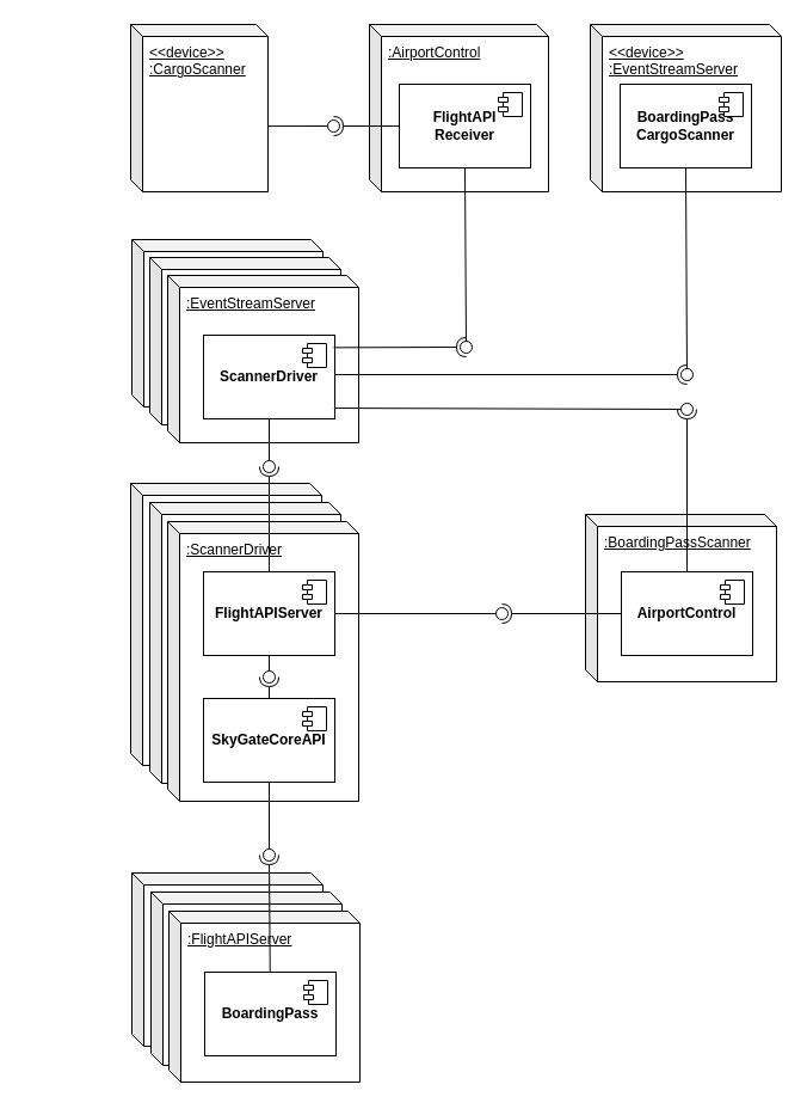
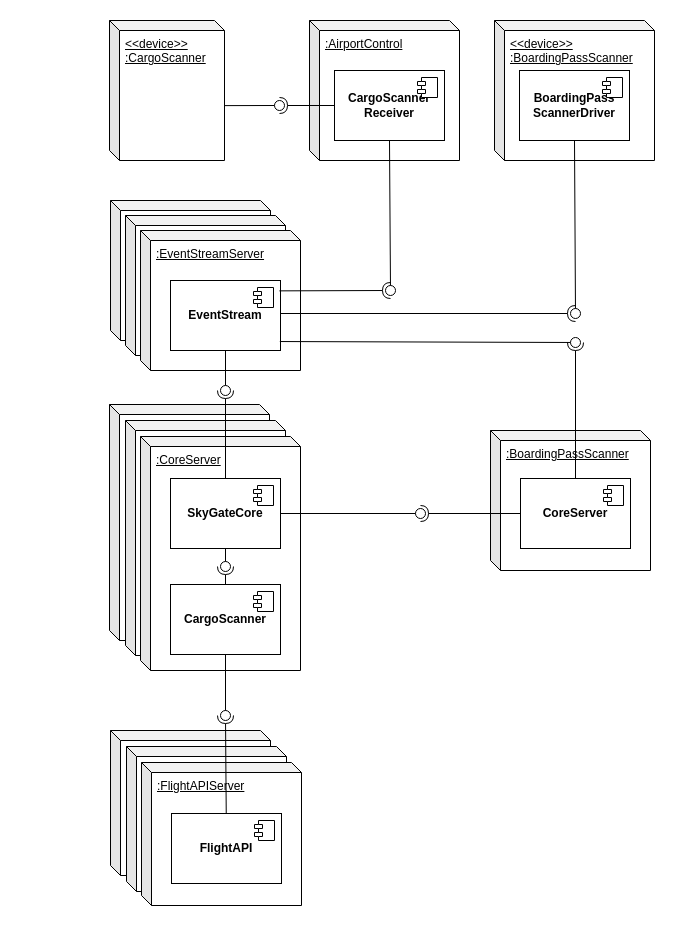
  <mxCell id="0" />
  <mxCell id="1" parent="0" />
  <mxCell id="2" value=":Core" style="shape=cube;whiteSpace=wrap;html=1;boundedLbl=1;backgroundOutline=1;darkOpacity=0.05;darkOpacity2=0.1;size=10;align=left;fontStyle=4;verticalAlign=top;spacingLeft=4;" vertex="1" parent="1"><mxGeometry x="109" y="404" width="160" height="236" as="geometry" /></mxCell>
  <mxCell id="3" value=":Core" style="shape=cube;whiteSpace=wrap;html=1;boundedLbl=1;backgroundOutline=1;darkOpacity=0.05;darkOpacity2=0.1;size=10;align=left;fontStyle=4;verticalAlign=top;spacingLeft=4;" vertex="1" parent="1"><mxGeometry x="125" y="420" width="160" height="235" as="geometry" /></mxCell>
  <mxCell id="4" value=":EventStream" style="shape=cube;whiteSpace=wrap;html=1;boundedLbl=1;backgroundOutline=1;darkOpacity=0.05;darkOpacity2=0.1;size=10;align=left;fontStyle=4;verticalAlign=top;spacingLeft=4;" vertex="1" parent="1"><mxGeometry x="110" y="200" width="160" height="140" as="geometry" /></mxCell>
  <mxCell id="5" value=":EventStream" style="shape=cube;whiteSpace=wrap;html=1;boundedLbl=1;backgroundOutline=1;darkOpacity=0.05;darkOpacity2=0.1;size=10;align=left;fontStyle=4;verticalAlign=top;spacingLeft=4;" vertex="1" parent="1"><mxGeometry x="125" y="215" width="160" height="140" as="geometry" /></mxCell>
  <mxCell id="6" value="&amp;lt;&amp;lt;device&amp;gt;&amp;gt;&lt;br&gt;:CargoScanner" style="shape=cube;whiteSpace=wrap;html=1;boundedLbl=1;backgroundOutline=1;darkOpacity=0.05;darkOpacity2=0.1;size=10;align=left;fontStyle=4;verticalAlign=top;spacingLeft=4;" parent="1" vertex="1"><mxGeometry x="109" y="20" width="115" height="140" as="geometry" /></mxCell>
- <mxCell id="7" value="&amp;lt;&amp;lt;device&amp;gt;&amp;gt;&lt;br&gt;:EventStreamServer" style="shape=cube;whiteSpace=wrap;html=1;boundedLbl=1;backgroundOutline=1;darkOpacity=0.05;darkOpacity2=0.1;size=10;align=left;fontStyle=4;verticalAlign=top;spacingLeft=4;" parent="1" vertex="1"><mxGeometry x="494" y="20" width="160" height="140" as="geometry" /></mxCell>
- <mxCell id="8" value=":ScannerDriver" style="shape=cube;whiteSpace=wrap;html=1;boundedLbl=1;backgroundOutline=1;darkOpacity=0.05;darkOpacity2=0.1;size=10;align=left;fontStyle=4;verticalAlign=top;spacingLeft=4;" parent="1" vertex="1"><mxGeometry x="140" y="436" width="160" height="234" as="geometry" /></mxCell>
- <mxCell id="9" value="&lt;b&gt;SkyGateCoreAPI&lt;/b&gt;" style="html=1;dropTarget=0;whiteSpace=wrap;" parent="1" vertex="1"><mxGeometry x="170" y="584" width="110" height="70" as="geometry" /></mxCell>
+ <mxCell id="7" value="&amp;lt;&amp;lt;device&amp;gt;&amp;gt;&lt;br&gt;:BoardingPassScanner" style="shape=cube;whiteSpace=wrap;html=1;boundedLbl=1;backgroundOutline=1;darkOpacity=0.05;darkOpacity2=0.1;size=10;align=left;fontStyle=4;verticalAlign=top;spacingLeft=4;" parent="1" vertex="1"><mxGeometry x="494" y="20" width="160" height="140" as="geometry" /></mxCell>
+ <mxCell id="8" value=":CoreServer" style="shape=cube;whiteSpace=wrap;html=1;boundedLbl=1;backgroundOutline=1;darkOpacity=0.05;darkOpacity2=0.1;size=10;align=left;fontStyle=4;verticalAlign=top;spacingLeft=4;" parent="1" vertex="1"><mxGeometry x="140" y="436" width="160" height="234" as="geometry" /></mxCell>
+ <mxCell id="9" value="&lt;b&gt;CargoScanner&lt;/b&gt;" style="html=1;dropTarget=0;whiteSpace=wrap;" parent="1" vertex="1"><mxGeometry x="170" y="584" width="110" height="70" as="geometry" /></mxCell>
  <mxCell id="10" value="" style="shape=module;jettyWidth=8;jettyHeight=4;" parent="9" vertex="1"><mxGeometry x="1" width="20" height="20" relative="1" as="geometry"><mxPoint x="-27" y="7" as="offset" /></mxGeometry></mxCell>
- <mxCell id="11" value="&lt;b&gt;FlightAPIServer&lt;/b&gt;" style="html=1;dropTarget=0;whiteSpace=wrap;" parent="1" vertex="1"><mxGeometry x="170" y="478" width="110" height="70" as="geometry" /></mxCell>
+ <mxCell id="11" value="&lt;b&gt;SkyGateCore&lt;/b&gt;" style="html=1;dropTarget=0;whiteSpace=wrap;" parent="1" vertex="1"><mxGeometry x="170" y="478" width="110" height="70" as="geometry" /></mxCell>
  <mxCell id="12" value="" style="shape=module;jettyWidth=8;jettyHeight=4;" parent="11" vertex="1"><mxGeometry x="1" width="20" height="20" relative="1" as="geometry"><mxPoint x="-27" y="7" as="offset" /></mxGeometry></mxCell>
  <mxCell id="13" value="" style="ellipse;whiteSpace=wrap;html=1;align=center;aspect=fixed;fillColor=none;strokeColor=none;resizable=0;perimeter=centerPerimeter;rotatable=0;allowArrows=0;points=[];outlineConnect=1;" vertex="1" parent="1"><mxGeometry x="195" y="570" width="10" height="10" as="geometry" /></mxCell>
  <mxCell id="14" value=":AirportControl" style="shape=cube;whiteSpace=wrap;html=1;boundedLbl=1;backgroundOutline=1;darkOpacity=0.05;darkOpacity2=0.1;size=10;align=left;fontStyle=4;verticalAlign=top;spacingLeft=4;" vertex="1" parent="1"><mxGeometry x="309" y="20" width="150" height="140" as="geometry" /></mxCell>
- <mxCell id="15" value="&lt;b&gt;FlightAPI&lt;/b&gt;&lt;div&gt;&lt;b&gt;Receiver&lt;/b&gt;&lt;/div&gt;" style="html=1;dropTarget=0;whiteSpace=wrap;" vertex="1" parent="1"><mxGeometry x="334" y="70" width="110" height="70" as="geometry" /></mxCell>
+ <mxCell id="15" value="&lt;b&gt;CargoScanner&lt;/b&gt;&lt;div&gt;&lt;b&gt;Receiver&lt;/b&gt;&lt;/div&gt;" style="html=1;dropTarget=0;whiteSpace=wrap;" vertex="1" parent="1"><mxGeometry x="334" y="70" width="110" height="70" as="geometry" /></mxCell>
  <mxCell id="16" value="" style="shape=module;jettyWidth=8;jettyHeight=4;" vertex="1" parent="15"><mxGeometry x="1" width="20" height="20" relative="1" as="geometry"><mxPoint x="-27" y="7" as="offset" /></mxGeometry></mxCell>
- <mxCell id="17" value="&lt;b&gt;BoardingPass&lt;/b&gt;&lt;div&gt;&lt;b&gt;CargoScanner&lt;/b&gt;&lt;/div&gt;" style="html=1;dropTarget=0;whiteSpace=wrap;" vertex="1" parent="1"><mxGeometry x="519" y="70" width="110" height="70" as="geometry" /></mxCell>
+ <mxCell id="17" value="&lt;b&gt;BoardingPass&lt;/b&gt;&lt;div&gt;&lt;b&gt;ScannerDriver&lt;/b&gt;&lt;/div&gt;" style="html=1;dropTarget=0;whiteSpace=wrap;" vertex="1" parent="1"><mxGeometry x="519" y="70" width="110" height="70" as="geometry" /></mxCell>
  <mxCell id="18" value="" style="shape=module;jettyWidth=8;jettyHeight=4;" vertex="1" parent="17"><mxGeometry x="1" width="20" height="20" relative="1" as="geometry"><mxPoint x="-27" y="7" as="offset" /></mxGeometry></mxCell>
  <mxCell id="19" value="" style="rounded=0;orthogonalLoop=1;jettySize=auto;html=1;endArrow=oval;endFill=0;sketch=0;sourcePerimeterSpacing=0;targetPerimeterSpacing=0;endSize=10;exitX=0.5;exitY=1;exitDx=0;exitDy=0;" edge="1" parent="1" source="15"><mxGeometry relative="1" as="geometry"><mxPoint x="400" y="205" as="sourcePoint" /><mxPoint x="390" y="290" as="targetPoint" /></mxGeometry></mxCell>
  <mxCell id="20" value="" style="ellipse;whiteSpace=wrap;html=1;align=center;aspect=fixed;fillColor=none;strokeColor=none;resizable=0;perimeter=centerPerimeter;rotatable=0;allowArrows=0;points=[];outlineConnect=1;" vertex="1" parent="1"><mxGeometry x="415" y="200" width="10" height="10" as="geometry" /></mxCell>
  <mxCell id="21" value="" style="rounded=0;orthogonalLoop=1;jettySize=auto;html=1;endArrow=halfCircle;endFill=0;endSize=6;strokeWidth=1;sketch=0;exitX=0;exitY=0.5;exitDx=0;exitDy=0;" edge="1" parent="1" source="15"><mxGeometry relative="1" as="geometry"><mxPoint x="269" y="225" as="sourcePoint" /><mxPoint x="279" y="105" as="targetPoint" /></mxGeometry></mxCell>
  <mxCell id="22" value="" style="rounded=0;orthogonalLoop=1;jettySize=auto;html=1;endArrow=oval;endFill=0;sketch=0;sourcePerimeterSpacing=0;targetPerimeterSpacing=0;endSize=10;exitX=0.998;exitY=0.608;exitDx=0;exitDy=0;exitPerimeter=0;" edge="1" parent="1" source="6"><mxGeometry relative="1" as="geometry"><mxPoint x="259.45" y="99.7" as="sourcePoint" /><mxPoint x="279" y="105" as="targetPoint" /></mxGeometry></mxCell>
  <mxCell id="23" value="" style="ellipse;whiteSpace=wrap;html=1;align=center;aspect=fixed;fillColor=none;strokeColor=none;resizable=0;perimeter=centerPerimeter;rotatable=0;allowArrows=0;points=[];outlineConnect=1;" vertex="1" parent="1"><mxGeometry x="244" y="200" width="10" height="10" as="geometry" /></mxCell>
  <mxCell id="24" value="" style="rounded=0;orthogonalLoop=1;jettySize=auto;html=1;endArrow=oval;endFill=0;sketch=0;sourcePerimeterSpacing=0;targetPerimeterSpacing=0;endSize=10;exitX=0.5;exitY=1;exitDx=0;exitDy=0;" edge="1" target="25" parent="1" source="17"><mxGeometry relative="1" as="geometry"><mxPoint x="540" y="155" as="sourcePoint" /></mxGeometry></mxCell>
  <mxCell id="25" value="" style="ellipse;whiteSpace=wrap;html=1;align=center;aspect=fixed;fillColor=none;strokeColor=none;resizable=0;perimeter=centerPerimeter;rotatable=0;allowArrows=0;points=[];outlineConnect=1;" vertex="1" parent="1"><mxGeometry x="570" y="308" width="10" height="10" as="geometry" /></mxCell>
  <mxCell id="26" value=":EventStreamServer" style="shape=cube;whiteSpace=wrap;html=1;boundedLbl=1;backgroundOutline=1;darkOpacity=0.05;darkOpacity2=0.1;size=10;align=left;fontStyle=4;verticalAlign=top;spacingLeft=4;" vertex="1" parent="1"><mxGeometry x="140" y="230" width="160" height="140" as="geometry" /></mxCell>
- <mxCell id="27" value="&lt;b&gt;ScannerDriver&lt;/b&gt;" style="html=1;dropTarget=0;whiteSpace=wrap;" vertex="1" parent="1"><mxGeometry x="170" y="280" width="110" height="70" as="geometry" /></mxCell>
+ <mxCell id="27" value="&lt;b&gt;EventStream&lt;/b&gt;" style="html=1;dropTarget=0;whiteSpace=wrap;" vertex="1" parent="1"><mxGeometry x="170" y="280" width="110" height="70" as="geometry" /></mxCell>
  <mxCell id="28" value="" style="shape=module;jettyWidth=8;jettyHeight=4;" vertex="1" parent="27"><mxGeometry x="1" width="20" height="20" relative="1" as="geometry"><mxPoint x="-27" y="7" as="offset" /></mxGeometry></mxCell>
  <mxCell id="29" value="" style="ellipse;whiteSpace=wrap;html=1;align=center;aspect=fixed;fillColor=none;strokeColor=none;resizable=0;perimeter=centerPerimeter;rotatable=0;allowArrows=0;points=[];outlineConnect=1;" vertex="1" parent="1"><mxGeometry x="195" y="390" width="10" height="10" as="geometry" /></mxCell>
  <mxCell id="30" value="" style="ellipse;whiteSpace=wrap;html=1;align=center;aspect=fixed;fillColor=none;strokeColor=none;resizable=0;perimeter=centerPerimeter;rotatable=0;allowArrows=0;points=[];outlineConnect=1;" vertex="1" parent="1"><mxGeometry x="20" y="480" width="10" height="10" as="geometry" /></mxCell>
  <mxCell id="31" value="" style="rounded=0;orthogonalLoop=1;jettySize=auto;html=1;endArrow=halfCircle;endFill=0;endSize=6;strokeWidth=1;sketch=0;exitX=0.99;exitY=0.148;exitDx=0;exitDy=0;exitPerimeter=0;" edge="1" parent="1" source="27"><mxGeometry relative="1" as="geometry"><mxPoint x="280.33" y="286.86" as="sourcePoint" /><mxPoint x="390" y="290" as="targetPoint" /></mxGeometry></mxCell>
  <mxCell id="32" value="" style="rounded=0;orthogonalLoop=1;jettySize=auto;html=1;endArrow=halfCircle;endFill=0;endSize=6;strokeWidth=1;sketch=0;exitX=0.5;exitY=0;exitDx=0;exitDy=0;" edge="1" parent="1" source="11"><mxGeometry relative="1" as="geometry"><mxPoint x="465" y="445" as="sourcePoint" /><mxPoint x="225" y="390" as="targetPoint" /></mxGeometry></mxCell>
  <mxCell id="33" value="" style="rounded=0;orthogonalLoop=1;jettySize=auto;html=1;endArrow=oval;endFill=0;sketch=0;sourcePerimeterSpacing=0;targetPerimeterSpacing=0;endSize=10;exitX=0.5;exitY=1;exitDx=0;exitDy=0;" edge="1" parent="1" source="27"><mxGeometry relative="1" as="geometry"><mxPoint x="425" y="445" as="sourcePoint" /><mxPoint x="225" y="390" as="targetPoint" /></mxGeometry></mxCell>
  <mxCell id="34" value="" style="ellipse;whiteSpace=wrap;html=1;align=center;aspect=fixed;fillColor=none;strokeColor=none;resizable=0;perimeter=centerPerimeter;rotatable=0;allowArrows=0;points=[];outlineConnect=1;" vertex="1" parent="1"><mxGeometry x="500" y="510" width="10" height="10" as="geometry" /></mxCell>
  <mxCell id="35" value="" style="rounded=0;orthogonalLoop=1;jettySize=auto;html=1;endArrow=halfCircle;endFill=0;endSize=6;strokeWidth=1;sketch=0;exitX=0.5;exitY=0;exitDx=0;exitDy=0;" edge="1" parent="1" source="9"><mxGeometry relative="1" as="geometry"><mxPoint x="225" y="600" as="sourcePoint" /><mxPoint x="225" y="566" as="targetPoint" /></mxGeometry></mxCell>
  <mxCell id="36" value="" style="rounded=0;orthogonalLoop=1;jettySize=auto;html=1;endArrow=oval;endFill=0;sketch=0;sourcePerimeterSpacing=0;targetPerimeterSpacing=0;endSize=10;" edge="1" parent="1"><mxGeometry relative="1" as="geometry"><mxPoint x="225" y="548" as="sourcePoint" /><mxPoint x="225" y="566" as="targetPoint" /></mxGeometry></mxCell>
  <mxCell id="37" value="" style="ellipse;whiteSpace=wrap;html=1;align=center;aspect=fixed;fillColor=none;strokeColor=none;resizable=0;perimeter=centerPerimeter;rotatable=0;allowArrows=0;points=[];outlineConnect=1;" vertex="1" parent="1"><mxGeometry x="505" y="508" width="10" height="10" as="geometry" /></mxCell>
  <mxCell id="38" value="" style="rounded=0;orthogonalLoop=1;jettySize=auto;html=1;endArrow=halfCircle;endFill=0;endSize=6;strokeWidth=1;sketch=0;exitX=0.99;exitY=0.148;exitDx=0;exitDy=0;exitPerimeter=0;entryX=0.9;entryY=0.571;entryDx=0;entryDy=0;entryPerimeter=0;" edge="1" parent="1" target="25"><mxGeometry relative="1" as="geometry"><mxPoint x="280" y="313" as="sourcePoint" /><mxPoint x="570" y="313" as="targetPoint" /></mxGeometry></mxCell>
  <mxCell id="39" value=":Core" style="shape=cube;whiteSpace=wrap;html=1;boundedLbl=1;backgroundOutline=1;darkOpacity=0.05;darkOpacity2=0.1;size=10;align=left;fontStyle=4;verticalAlign=top;spacingLeft=4;" vertex="1" parent="1"><mxGeometry x="110" y="730" width="160" height="145" as="geometry" /></mxCell>
  <mxCell id="40" value=":Core" style="shape=cube;whiteSpace=wrap;html=1;boundedLbl=1;backgroundOutline=1;darkOpacity=0.05;darkOpacity2=0.1;size=10;align=left;fontStyle=4;verticalAlign=top;spacingLeft=4;" vertex="1" parent="1"><mxGeometry x="126" y="746" width="160" height="145" as="geometry" /></mxCell>
  <mxCell id="41" value=":FlightAPIServer" style="shape=cube;whiteSpace=wrap;html=1;boundedLbl=1;backgroundOutline=1;darkOpacity=0.05;darkOpacity2=0.1;size=10;align=left;fontStyle=4;verticalAlign=top;spacingLeft=4;" vertex="1" parent="1"><mxGeometry x="141" y="762" width="160" height="143" as="geometry" /></mxCell>
  <mxCell id="42" value="" style="ellipse;whiteSpace=wrap;html=1;align=center;aspect=fixed;fillColor=none;strokeColor=none;resizable=0;perimeter=centerPerimeter;rotatable=0;allowArrows=0;points=[];outlineConnect=1;" vertex="1" parent="1"><mxGeometry x="196" y="896" width="10" height="10" as="geometry" /></mxCell>
- <mxCell id="43" value="&lt;b&gt;BoardingPass&lt;/b&gt;" style="html=1;dropTarget=0;whiteSpace=wrap;" vertex="1" parent="1"><mxGeometry x="171" y="813" width="110" height="70" as="geometry" /></mxCell>
+ <mxCell id="43" value="&lt;b&gt;FlightAPI&lt;/b&gt;" style="html=1;dropTarget=0;whiteSpace=wrap;" vertex="1" parent="1"><mxGeometry x="171" y="813" width="110" height="70" as="geometry" /></mxCell>
  <mxCell id="44" value="" style="shape=module;jettyWidth=8;jettyHeight=4;" vertex="1" parent="43"><mxGeometry x="1" width="20" height="20" relative="1" as="geometry"><mxPoint x="-27" y="7" as="offset" /></mxGeometry></mxCell>
  <mxCell id="45" value="" style="rounded=0;orthogonalLoop=1;jettySize=auto;html=1;endArrow=halfCircle;endFill=0;endSize=6;strokeWidth=1;sketch=0;" edge="1" parent="1" source="43"><mxGeometry relative="1" as="geometry"><mxPoint x="535" y="735" as="sourcePoint" /><mxPoint x="225" y="715" as="targetPoint" /></mxGeometry></mxCell>
  <mxCell id="46" value="" style="rounded=0;orthogonalLoop=1;jettySize=auto;html=1;endArrow=oval;endFill=0;sketch=0;sourcePerimeterSpacing=0;targetPerimeterSpacing=0;endSize=10;exitX=0.5;exitY=1;exitDx=0;exitDy=0;" edge="1" parent="1" source="9"><mxGeometry relative="1" as="geometry"><mxPoint x="225" y="654" as="sourcePoint" /><mxPoint x="225" y="715" as="targetPoint" /></mxGeometry></mxCell>
  <mxCell id="47" value=":BoardingPassScanner" style="shape=cube;whiteSpace=wrap;html=1;boundedLbl=1;backgroundOutline=1;darkOpacity=0.05;darkOpacity2=0.1;size=10;align=left;fontStyle=4;verticalAlign=top;spacingLeft=4;" vertex="1" parent="1"><mxGeometry x="490" y="430" width="160" height="140" as="geometry" /></mxCell>
- <mxCell id="48" value="&lt;b&gt;AirportControl&lt;/b&gt;" style="html=1;dropTarget=0;whiteSpace=wrap;" vertex="1" parent="1"><mxGeometry x="520" y="478" width="110" height="70" as="geometry" /></mxCell>
+ <mxCell id="48" value="&lt;b&gt;CoreServer&lt;/b&gt;" style="html=1;dropTarget=0;whiteSpace=wrap;" vertex="1" parent="1"><mxGeometry x="520" y="478" width="110" height="70" as="geometry" /></mxCell>
  <mxCell id="49" value="" style="shape=module;jettyWidth=8;jettyHeight=4;" vertex="1" parent="48"><mxGeometry x="1" width="20" height="20" relative="1" as="geometry"><mxPoint x="-27" y="7" as="offset" /></mxGeometry></mxCell>
  <mxCell id="50" value="" style="rounded=0;orthogonalLoop=1;jettySize=auto;html=1;endArrow=halfCircle;endFill=0;endSize=6;strokeWidth=1;sketch=0;exitX=0;exitY=0.5;exitDx=0;exitDy=0;" edge="1" parent="1" source="48"><mxGeometry relative="1" as="geometry"><mxPoint x="453" y="425" as="sourcePoint" /><mxPoint x="420" y="513" as="targetPoint" /></mxGeometry></mxCell>
  <mxCell id="51" value="" style="rounded=0;orthogonalLoop=1;jettySize=auto;html=1;endArrow=oval;endFill=0;sketch=0;sourcePerimeterSpacing=0;targetPerimeterSpacing=0;endSize=10;exitX=1;exitY=0.5;exitDx=0;exitDy=0;" edge="1" parent="1" source="11"><mxGeometry relative="1" as="geometry"><mxPoint x="375" y="425" as="sourcePoint" /><mxPoint x="420" y="513" as="targetPoint" /></mxGeometry></mxCell>
  <mxCell id="52" value="" style="ellipse;whiteSpace=wrap;html=1;align=center;aspect=fixed;fillColor=none;strokeColor=none;resizable=0;perimeter=centerPerimeter;rotatable=0;allowArrows=0;points=[];outlineConnect=1;" vertex="1" parent="1"><mxGeometry x="428" y="420" width="10" height="10" as="geometry" /></mxCell>
  <mxCell id="53" value="" style="rounded=0;orthogonalLoop=1;jettySize=auto;html=1;endArrow=halfCircle;endFill=0;endSize=6;strokeWidth=1;sketch=0;exitX=0.5;exitY=0;exitDx=0;exitDy=0;" edge="1" target="55" parent="1" source="48"><mxGeometry relative="1" as="geometry"><mxPoint x="420" y="385" as="sourcePoint" /><mxPoint x="570" y="340" as="targetPoint" /></mxGeometry></mxCell>
  <mxCell id="54" value="" style="rounded=0;orthogonalLoop=1;jettySize=auto;html=1;endArrow=oval;endFill=0;sketch=0;sourcePerimeterSpacing=0;targetPerimeterSpacing=0;endSize=10;exitX=0.994;exitY=0.872;exitDx=0;exitDy=0;exitPerimeter=0;entryX=1;entryY=0;entryDx=0;entryDy=0;entryPerimeter=0;" edge="1" target="55" parent="1" source="27"><mxGeometry relative="1" as="geometry"><mxPoint x="340" y="385" as="sourcePoint" /><mxPoint x="530" y="330" as="targetPoint" /></mxGeometry></mxCell>
  <mxCell id="55" value="" style="ellipse;whiteSpace=wrap;html=1;align=center;aspect=fixed;fillColor=none;strokeColor=none;resizable=0;perimeter=centerPerimeter;rotatable=0;allowArrows=0;points=[];outlineConnect=1;" vertex="1" parent="1"><mxGeometry x="570" y="337" width="10" height="10" as="geometry" /></mxCell>
